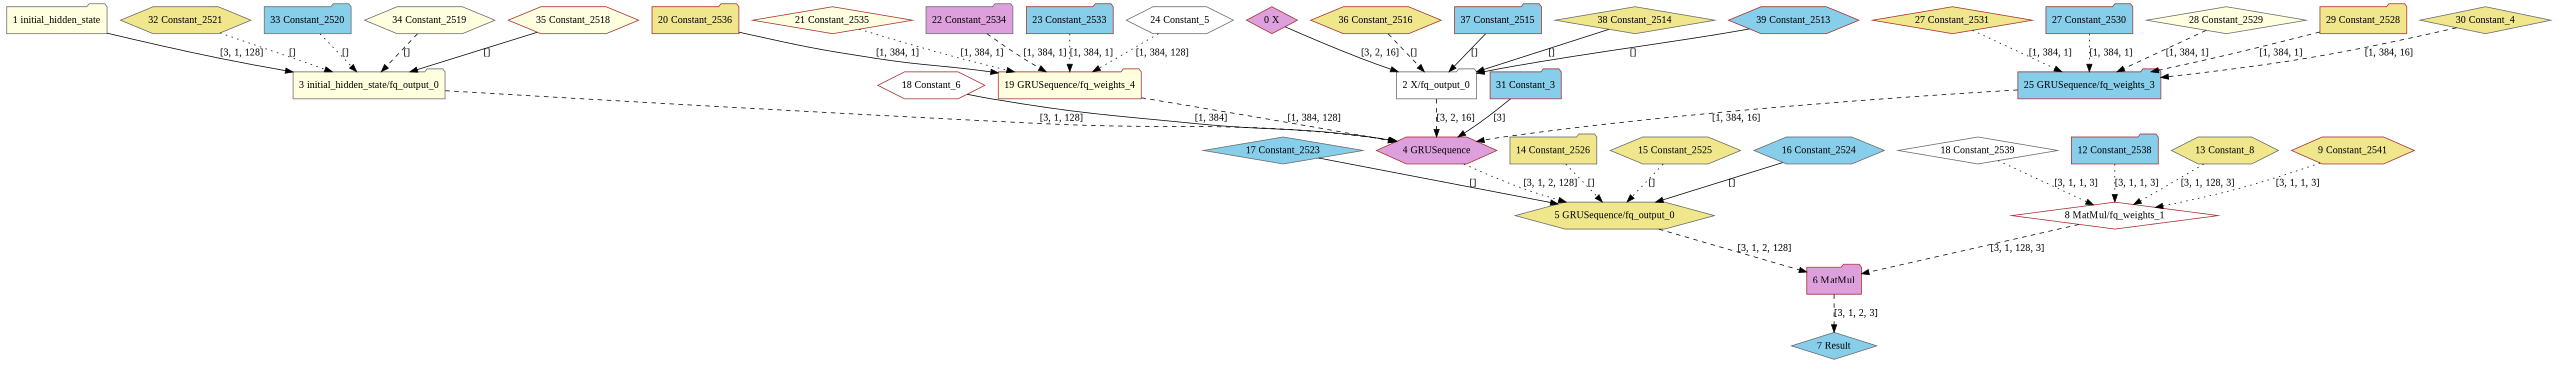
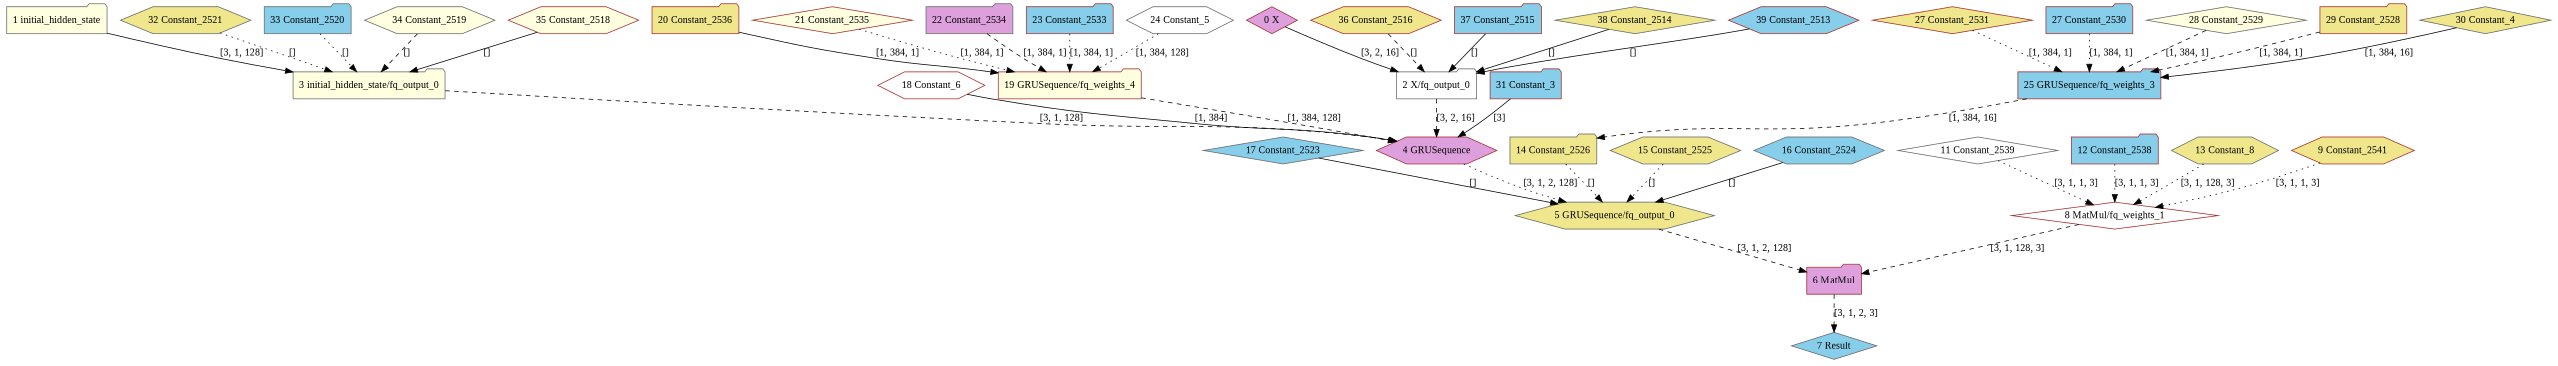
  strict digraph {
    fontname="Liberation Serif"
    node [color=brown fillcolor=khaki fontname="Liberation Serif" shape=folder style=filled type=Constant]
    edge [fontname="Liberation Serif" style=dotted]
    "0 X" [fillcolor=plum shape=diamond type=Parameter]
    "2 X/fq_output_0" [color=gray40 fillcolor=white type=FakeQuantize]
    "4 GRUSequence" [fillcolor=plum shape=hexagon type=GRUSequence]
    "1 initial_hidden_state" [color=gray40 fillcolor=lightyellow type=Parameter]
    "3 initial_hidden_state/fq_output_0" [color=gray40 fillcolor=lightyellow type=FakeQuantize]
    "5 GRUSequence/fq_output_0" [color=gray40 shape=hexagon type=FakeQuantize]
    "6 MatMul" [fillcolor=plum type=MatMul]
    "7 Result" [color=gray40 fillcolor=skyblue shape=diamond type=Result]
    "8 MatMul/fq_weights_1" [fillcolor=white shape=diamond type=FakeQuantize]
    "9 Constant_2541" [shape=hexagon]
-   "11 Constant_2539" [color=gray40 fillcolor=white shape=diamond label="18 Constant_2539"]
+   "11 Constant_2539" [color=gray40 fillcolor=white shape=diamond]
    "12 Constant_2538" [fillcolor=skyblue]
    "13 Constant_8" [color=gray40 shape=hexagon]
    "14 Constant_2526" [color=gray40]
    "15 Constant_2525" [color=gray40 shape=hexagon]
    "16 Constant_2524" [color=gray40 fillcolor=skyblue shape=hexagon]
    "17 Constant_2523" [color=gray40 fillcolor=skyblue shape=diamond]
    "18 Constant_6" [fillcolor=white shape=hexagon]
    "19 GRUSequence/fq_weights_4" [fillcolor=lightyellow type=FakeQuantize]
    "20 Constant_2536"
    "21 Constant_2535" [fillcolor=lightyellow shape=diamond]
    "22 Constant_2534" [color=gray40 fillcolor=plum]
    "23 Constant_2533" [fillcolor=skyblue]
    "24 Constant_5" [color=gray40 fillcolor=white shape=hexagon]
    "25 GRUSequence/fq_weights_3" [fillcolor=skyblue type=FakeQuantize]
    n26 [label="27 Constant_2531" shape=diamond]
    "27 Constant_2530" [fillcolor=skyblue]
    "28 Constant_2529" [color=gray40 fillcolor=lightyellow shape=diamond]
    "29 Constant_2528"
    "30 Constant_4" [color=gray40 shape=diamond]
    "31 Constant_3" [fillcolor=skyblue]
    "32 Constant_2521" [color=gray40 shape=hexagon]
    "33 Constant_2520" [color=gray40 fillcolor=skyblue]
    "34 Constant_2519" [color=gray40 fillcolor=lightyellow shape=hexagon]
    "35 Constant_2518" [fillcolor=lightyellow shape=hexagon]
    "36 Constant_2516" [shape=hexagon]
    "37 Constant_2515" [fillcolor=skyblue]
    "38 Constant_2514" [color=gray40 shape=diamond]
    "39 Constant_2513" [fillcolor=skyblue shape=hexagon]
    "0 X" -> "2 X/fq_output_0" [label="[3, 2, 16]" style=solid]
    "2 X/fq_output_0" -> "4 GRUSequence" [label="[3, 2, 16]" style=dashed]
    "4 GRUSequence" -> "5 GRUSequence/fq_output_0" [label="[3, 1, 2, 128]"]
    "1 initial_hidden_state" -> "3 initial_hidden_state/fq_output_0" [label="[3, 1, 128]" style=solid]
    "3 initial_hidden_state/fq_output_0" -> "4 GRUSequence" [label="[3, 1, 128]" style=dashed]
    "5 GRUSequence/fq_output_0" -> "6 MatMul" [label="[3, 1, 2, 128]" style=dashed]
    "6 MatMul" -> "7 Result" [label="[3, 1, 2, 3]" style=dashed]
    "8 MatMul/fq_weights_1" -> "6 MatMul" [label="[3, 1, 128, 3]" style=dashed]
    "9 Constant_2541" -> "8 MatMul/fq_weights_1" [label="[3, 1, 1, 3]"]
    "11 Constant_2539" -> "8 MatMul/fq_weights_1" [label="[3, 1, 1, 3]"]
    "12 Constant_2538" -> "8 MatMul/fq_weights_1" [label="[3, 1, 1, 3]"]
    "13 Constant_8" -> "8 MatMul/fq_weights_1" [label="[3, 1, 128, 3]"]
    "14 Constant_2526" -> "5 GRUSequence/fq_output_0" [label="[]"]
    "15 Constant_2525" -> "5 GRUSequence/fq_output_0" [label="[]"]
    "16 Constant_2524" -> "5 GRUSequence/fq_output_0" [label="[]" style=solid]
    "17 Constant_2523" -> "5 GRUSequence/fq_output_0" [label="[]" style=solid]
    "18 Constant_6" -> "4 GRUSequence" [label="[1, 384]" style=solid]
    "19 GRUSequence/fq_weights_4" -> "4 GRUSequence" [label="[1, 384, 128]" style=dashed]
    "20 Constant_2536" -> "19 GRUSequence/fq_weights_4" [label="[1, 384, 1]" style=solid]
    "21 Constant_2535" -> "19 GRUSequence/fq_weights_4" [label="[1, 384, 1]"]
    "22 Constant_2534" -> "19 GRUSequence/fq_weights_4" [label="[1, 384, 1]" style=dashed]
    "23 Constant_2533" -> "19 GRUSequence/fq_weights_4" [label="[1, 384, 1]"]
    "24 Constant_5" -> "19 GRUSequence/fq_weights_4" [label="[1, 384, 128]"]
-   "25 GRUSequence/fq_weights_3" -> "4 GRUSequence" [label="[1, 384, 16]" style=dashed]
+   "25 GRUSequence/fq_weights_3" -> "14 Constant_2526" [label="[1, 384, 16]" style=dashed]
    n26 -> "25 GRUSequence/fq_weights_3" [label="[1, 384, 1]"]
    "27 Constant_2530" -> "25 GRUSequence/fq_weights_3" [label="[1, 384, 1]"]
    "28 Constant_2529" -> "25 GRUSequence/fq_weights_3" [label="[1, 384, 1]" style=dashed]
    "29 Constant_2528" -> "25 GRUSequence/fq_weights_3" [label="[1, 384, 1]" style=dashed]
-   "30 Constant_4" -> "25 GRUSequence/fq_weights_3" [label="[1, 384, 16]" style=dashed]
+   "30 Constant_4" -> "25 GRUSequence/fq_weights_3" [label="[1, 384, 16]" style=solid]
    "31 Constant_3" -> "4 GRUSequence" [label="[3]" style=solid]
    "32 Constant_2521" -> "3 initial_hidden_state/fq_output_0" [label="[]"]
    "33 Constant_2520" -> "3 initial_hidden_state/fq_output_0" [label="[]"]
    "34 Constant_2519" -> "3 initial_hidden_state/fq_output_0" [label="[]" style=dashed]
    "35 Constant_2518" -> "3 initial_hidden_state/fq_output_0" [label="[]" style=solid]
    "36 Constant_2516" -> "2 X/fq_output_0" [label="[]" style=dashed]
    "37 Constant_2515" -> "2 X/fq_output_0" [label="[]" style=solid]
    "38 Constant_2514" -> "2 X/fq_output_0" [label="[]" style=solid]
    "39 Constant_2513" -> "2 X/fq_output_0" [label="[]" style=solid]
  }
